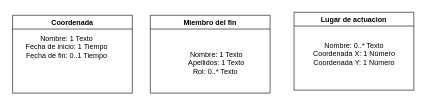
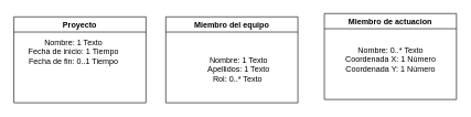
  <mxCell id="0" />
  <mxCell id="1" parent="0" />
- <mxCell id="2" value="Coordenada" style="swimlane;" vertex="1" parent="1"><mxGeometry x="20" y="25" width="200" height="130" as="geometry" /></mxCell>
+ <mxCell id="2" value="Proyecto" style="swimlane;" vertex="1" parent="1"><mxGeometry x="20" y="25" width="200" height="130" as="geometry" /></mxCell>
  <mxCell id="3" value="Nombre: 1 Texto&lt;br/&gt;Fecha de inicio: 1 Tiempo&lt;br/&gt;Fecha de fin: 0..1 Tiempo&lt;br&gt;&lt;br&gt;" style="text;html=1;align=center;verticalAlign=middle;resizable=0;points=[];autosize=1;strokeColor=none;fillColor=none;" vertex="1" parent="1"><mxGeometry x="30" y="50" width="160" height="70" as="geometry" /></mxCell>
- <mxCell id="4" value="Miembro del fin" style="swimlane;" vertex="1" parent="1"><mxGeometry x="250" y="25" width="200" height="130" as="geometry" /></mxCell>
+ <mxCell id="4" value="Miembro del equipo" style="swimlane;" vertex="1" parent="1"><mxGeometry x="250" y="25" width="200" height="130" as="geometry" /></mxCell>
  <mxCell id="5" value="Nombre: 1 Texto&lt;br/&gt;Apellidos: 1 Texto&lt;br/&gt;Rol: 0..* Texto&amp;nbsp;" style="text;html=1;align=center;verticalAlign=middle;resizable=0;points=[];autosize=1;strokeColor=none;fillColor=none;" vertex="1" parent="4"><mxGeometry x="50" y="50" width="120" height="60" as="geometry" /></mxCell>
- <mxCell id="6" value="Lugar de actuacion" style="swimlane;" vertex="1" parent="1"><mxGeometry x="490" y="20" width="200" height="130" as="geometry" /></mxCell>
+ <mxCell id="6" value="Miembro de actuacion" style="swimlane;" vertex="1" parent="1"><mxGeometry x="490" y="20" width="200" height="130" as="geometry" /></mxCell>
  <mxCell id="7" value="Nombre: 0..* Texto&lt;br/&gt;Coordenada X: 1 Número&lt;br/&gt;Coordenada Y: 1 Número" style="text;html=1;align=center;verticalAlign=middle;resizable=0;points=[];autosize=1;strokeColor=none;fillColor=none;" vertex="1" parent="6"><mxGeometry x="20" y="40" width="160" height="60" as="geometry" /></mxCell>
